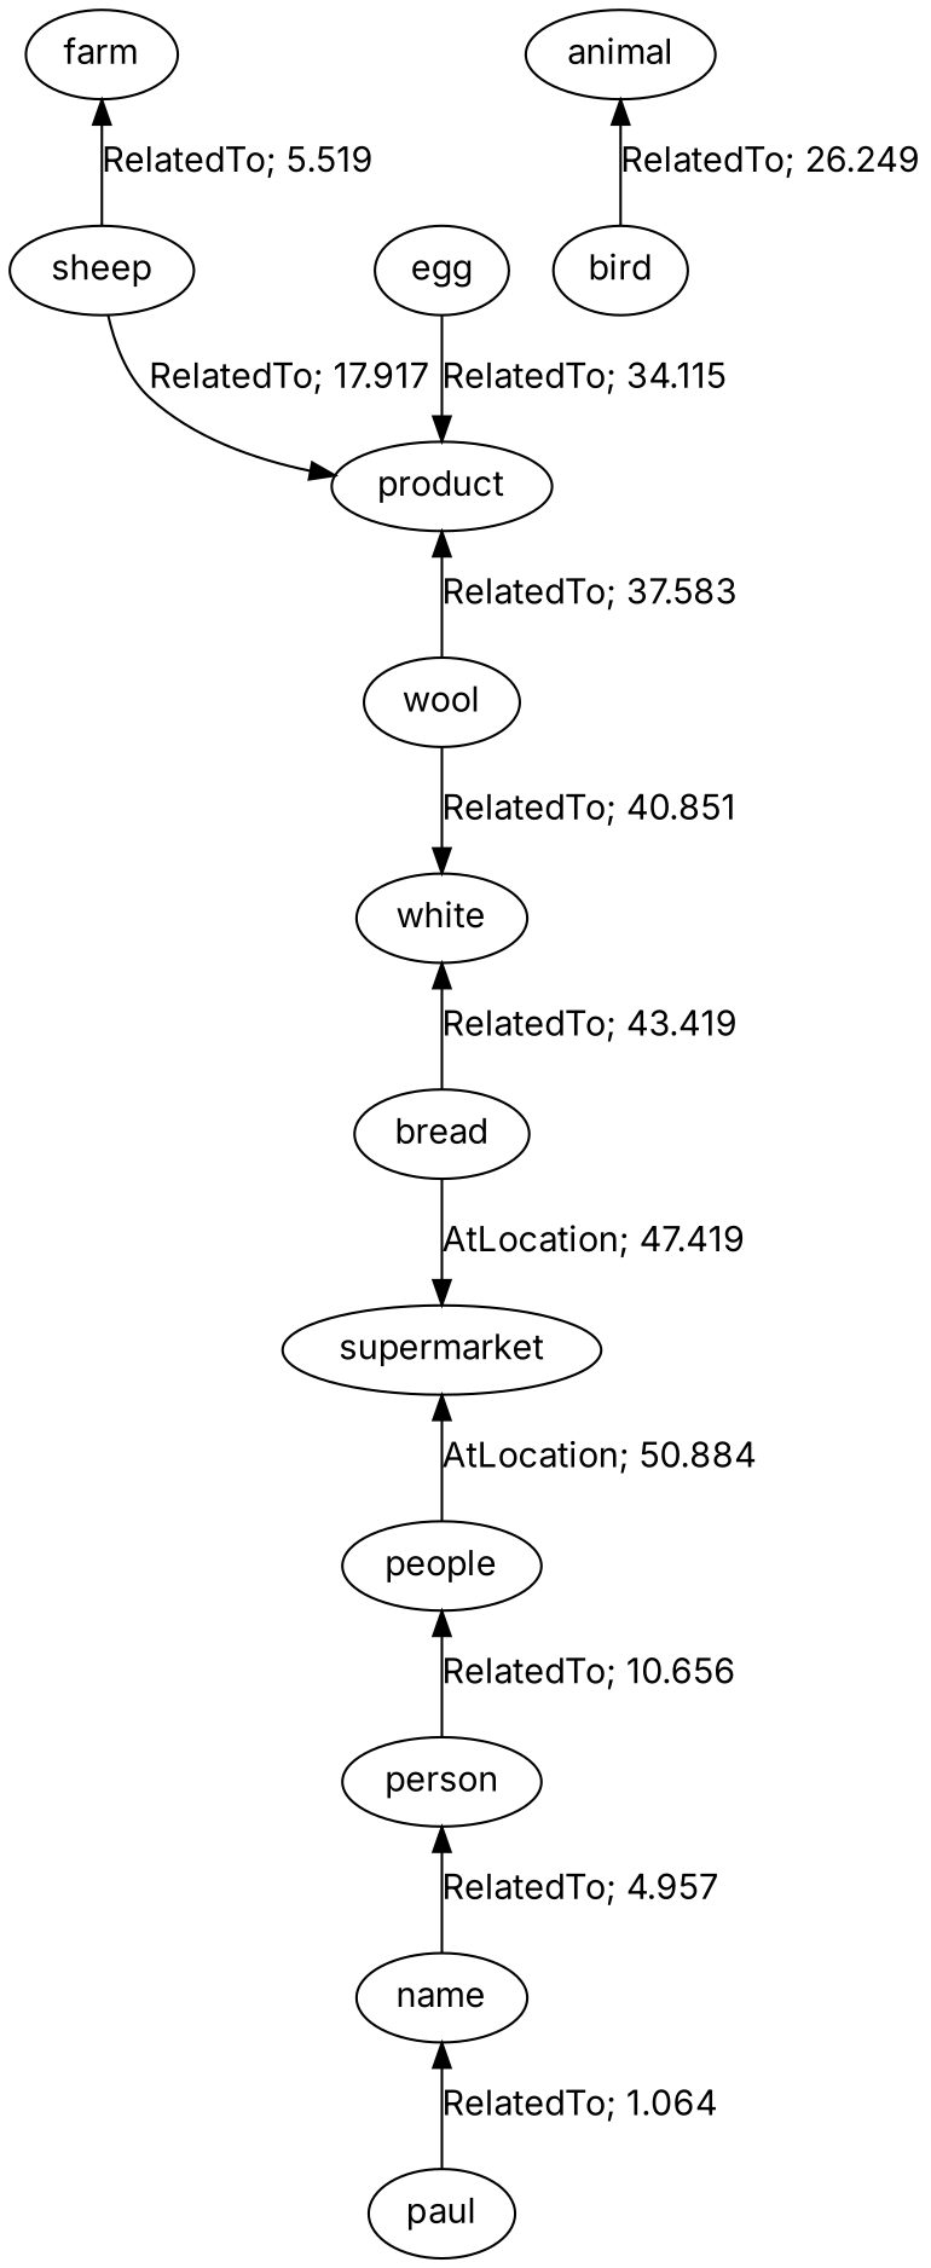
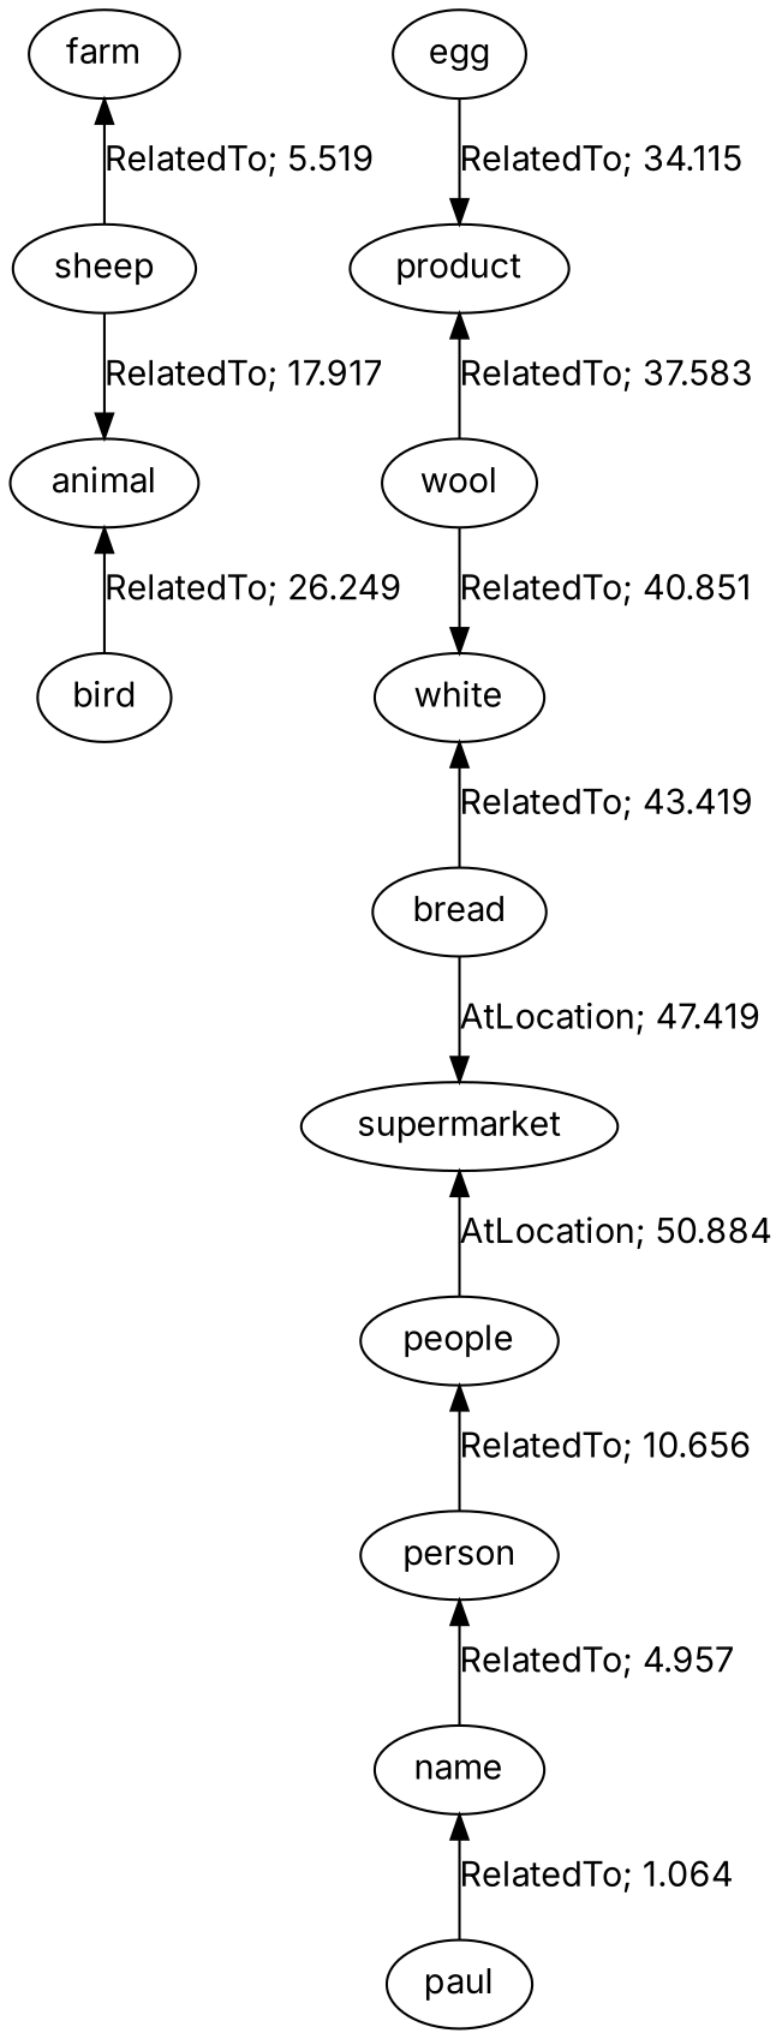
  digraph {
    fontname=Inter
    node [fontname=Inter]
    edge [dir=back fontname=Inter]
    n1 [label=farm]
    n2 [label=sheep]
    n3 [label=animal]
    n4 [label=bird]
    n5 [label=egg]
    n6 [label=product]
    n7 [label=wool]
    n8 [label=white]
    n9 [label=bread]
    n10 [label=supermarket]
    n11 [label=people]
    n12 [label=person]
    n13 [label=name]
    n14 [label=paul]
    n1 -> n2 [label="RelatedTo; 5.519" weight=5.511]
-   n2 -> n6 [dir=forward label="RelatedTo; 17.917" weight=17.917]
+   n2 -> n3 [dir=forward label="RelatedTo; 17.917" weight=17.917]
    n3 -> n4 [label="RelatedTo; 26.249" weight=26.249]
    n5 -> n6 [dir=forward label="RelatedTo; 34.115" weight=34.115]
    n6 -> n7 [label="RelatedTo; 37.583" weight=37.583]
    n7 -> n8 [dir=forward label="RelatedTo; 40.851" weight=40.851]
    n8 -> n9 [label="RelatedTo; 43.419" weight=43.419]
    n9 -> n10 [dir=forward label="AtLocation; 47.419" weight=47.419]
    n10 -> n11 [label="AtLocation; 50.884" weight=50.884]
    n11 -> n12 [label="RelatedTo; 10.656" weight=10.656]
    n12 -> n13 [label="RelatedTo; 4.957" weight=4.957]
    n13 -> n14 [label="RelatedTo; 1.064" weight=1.064]
  }
